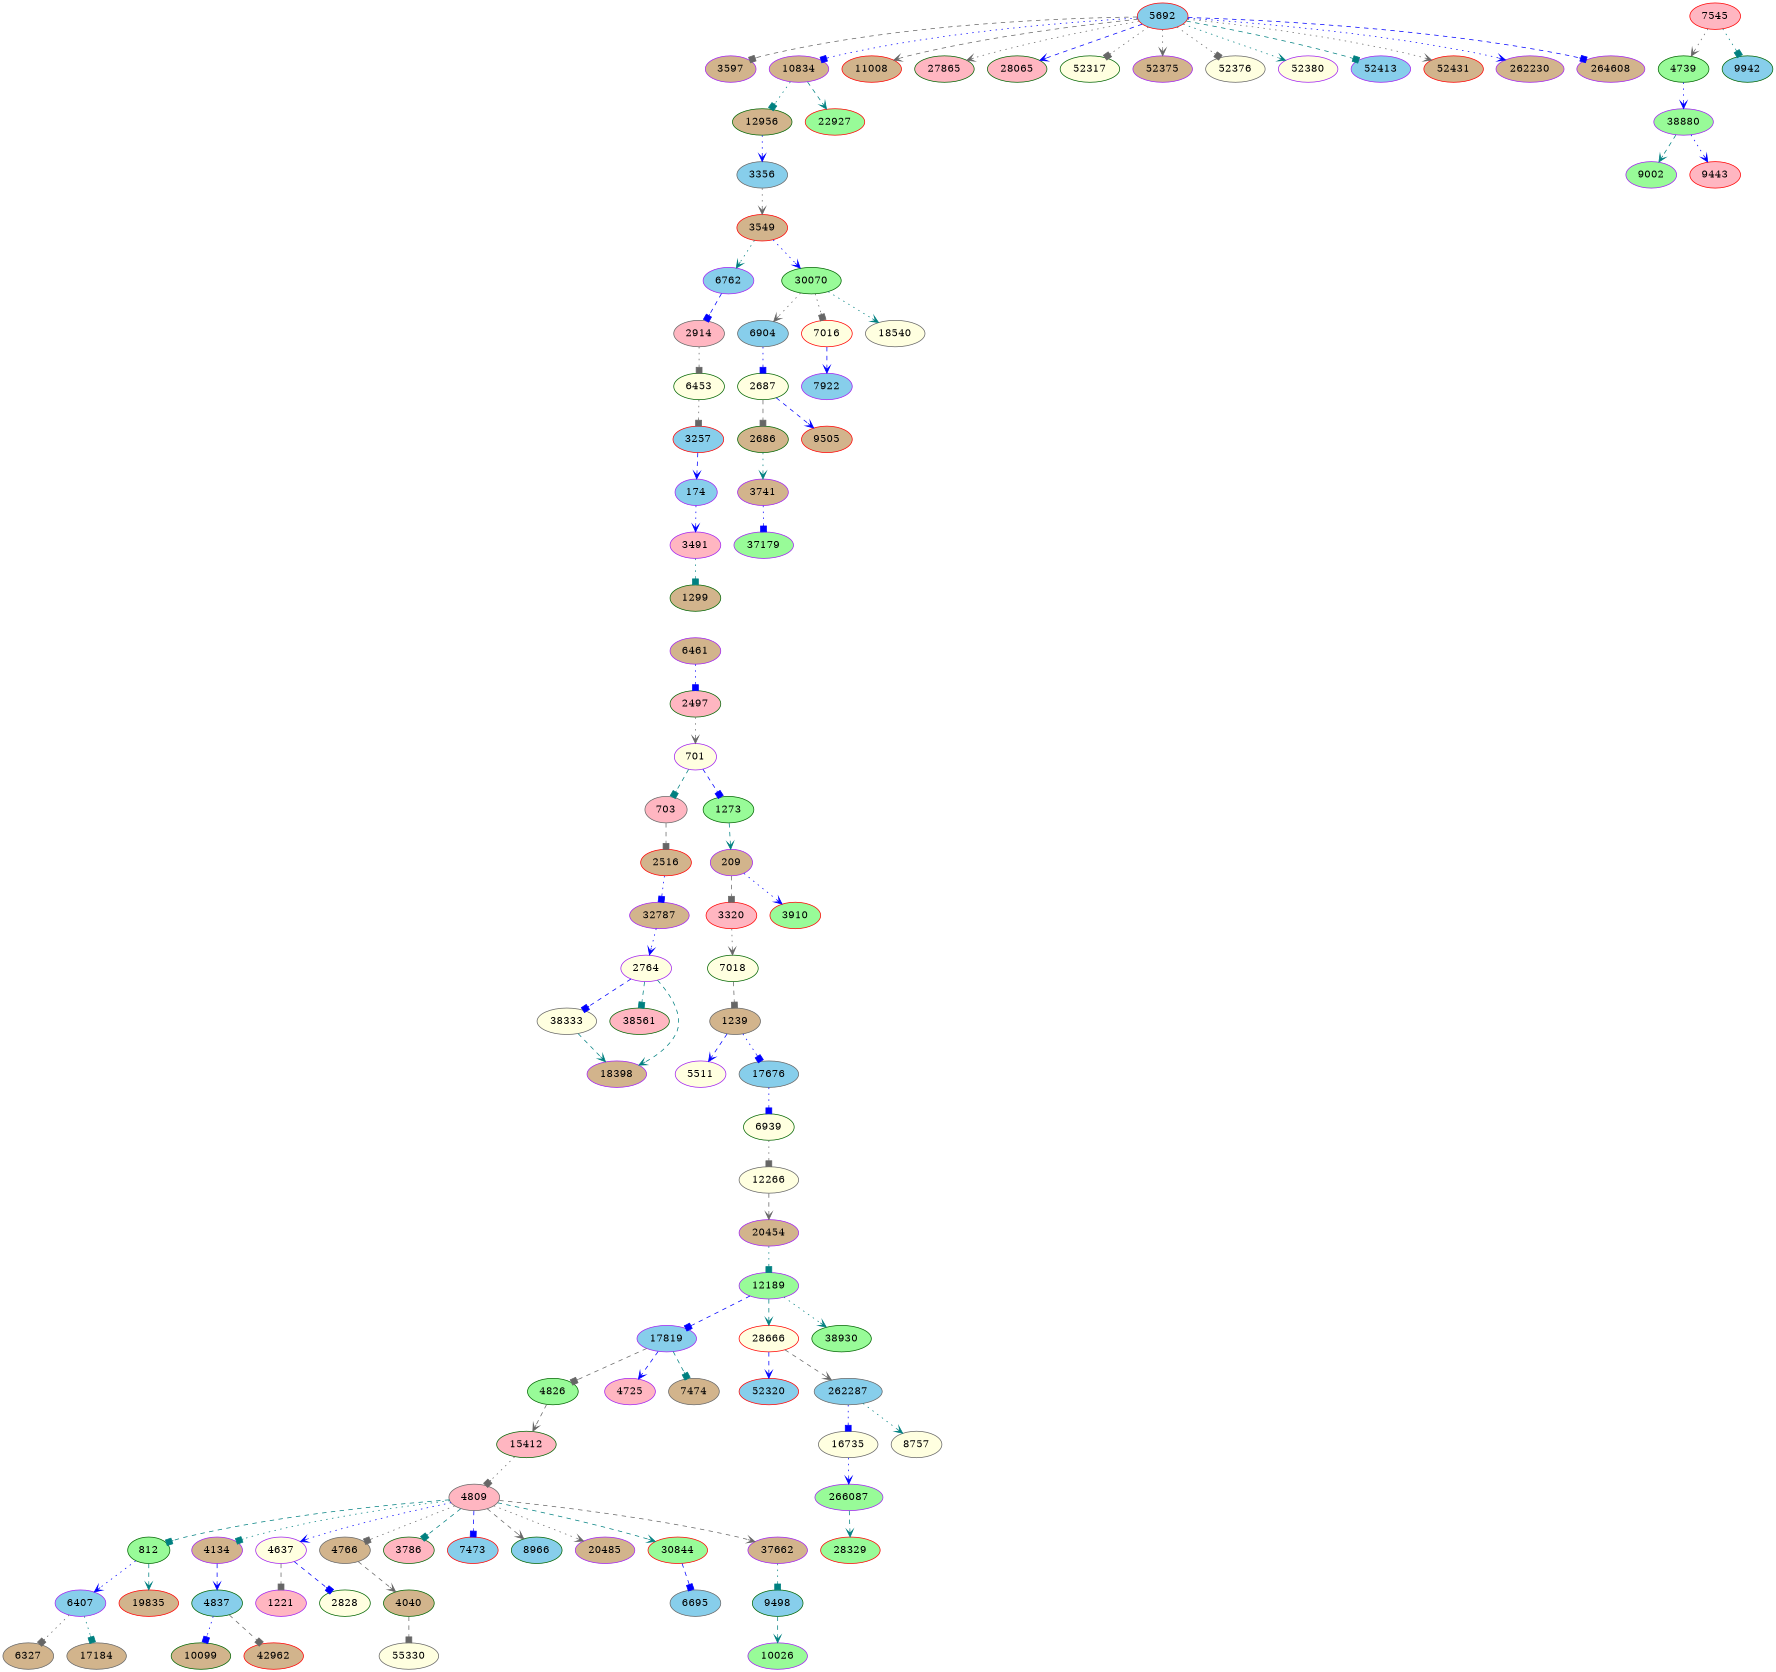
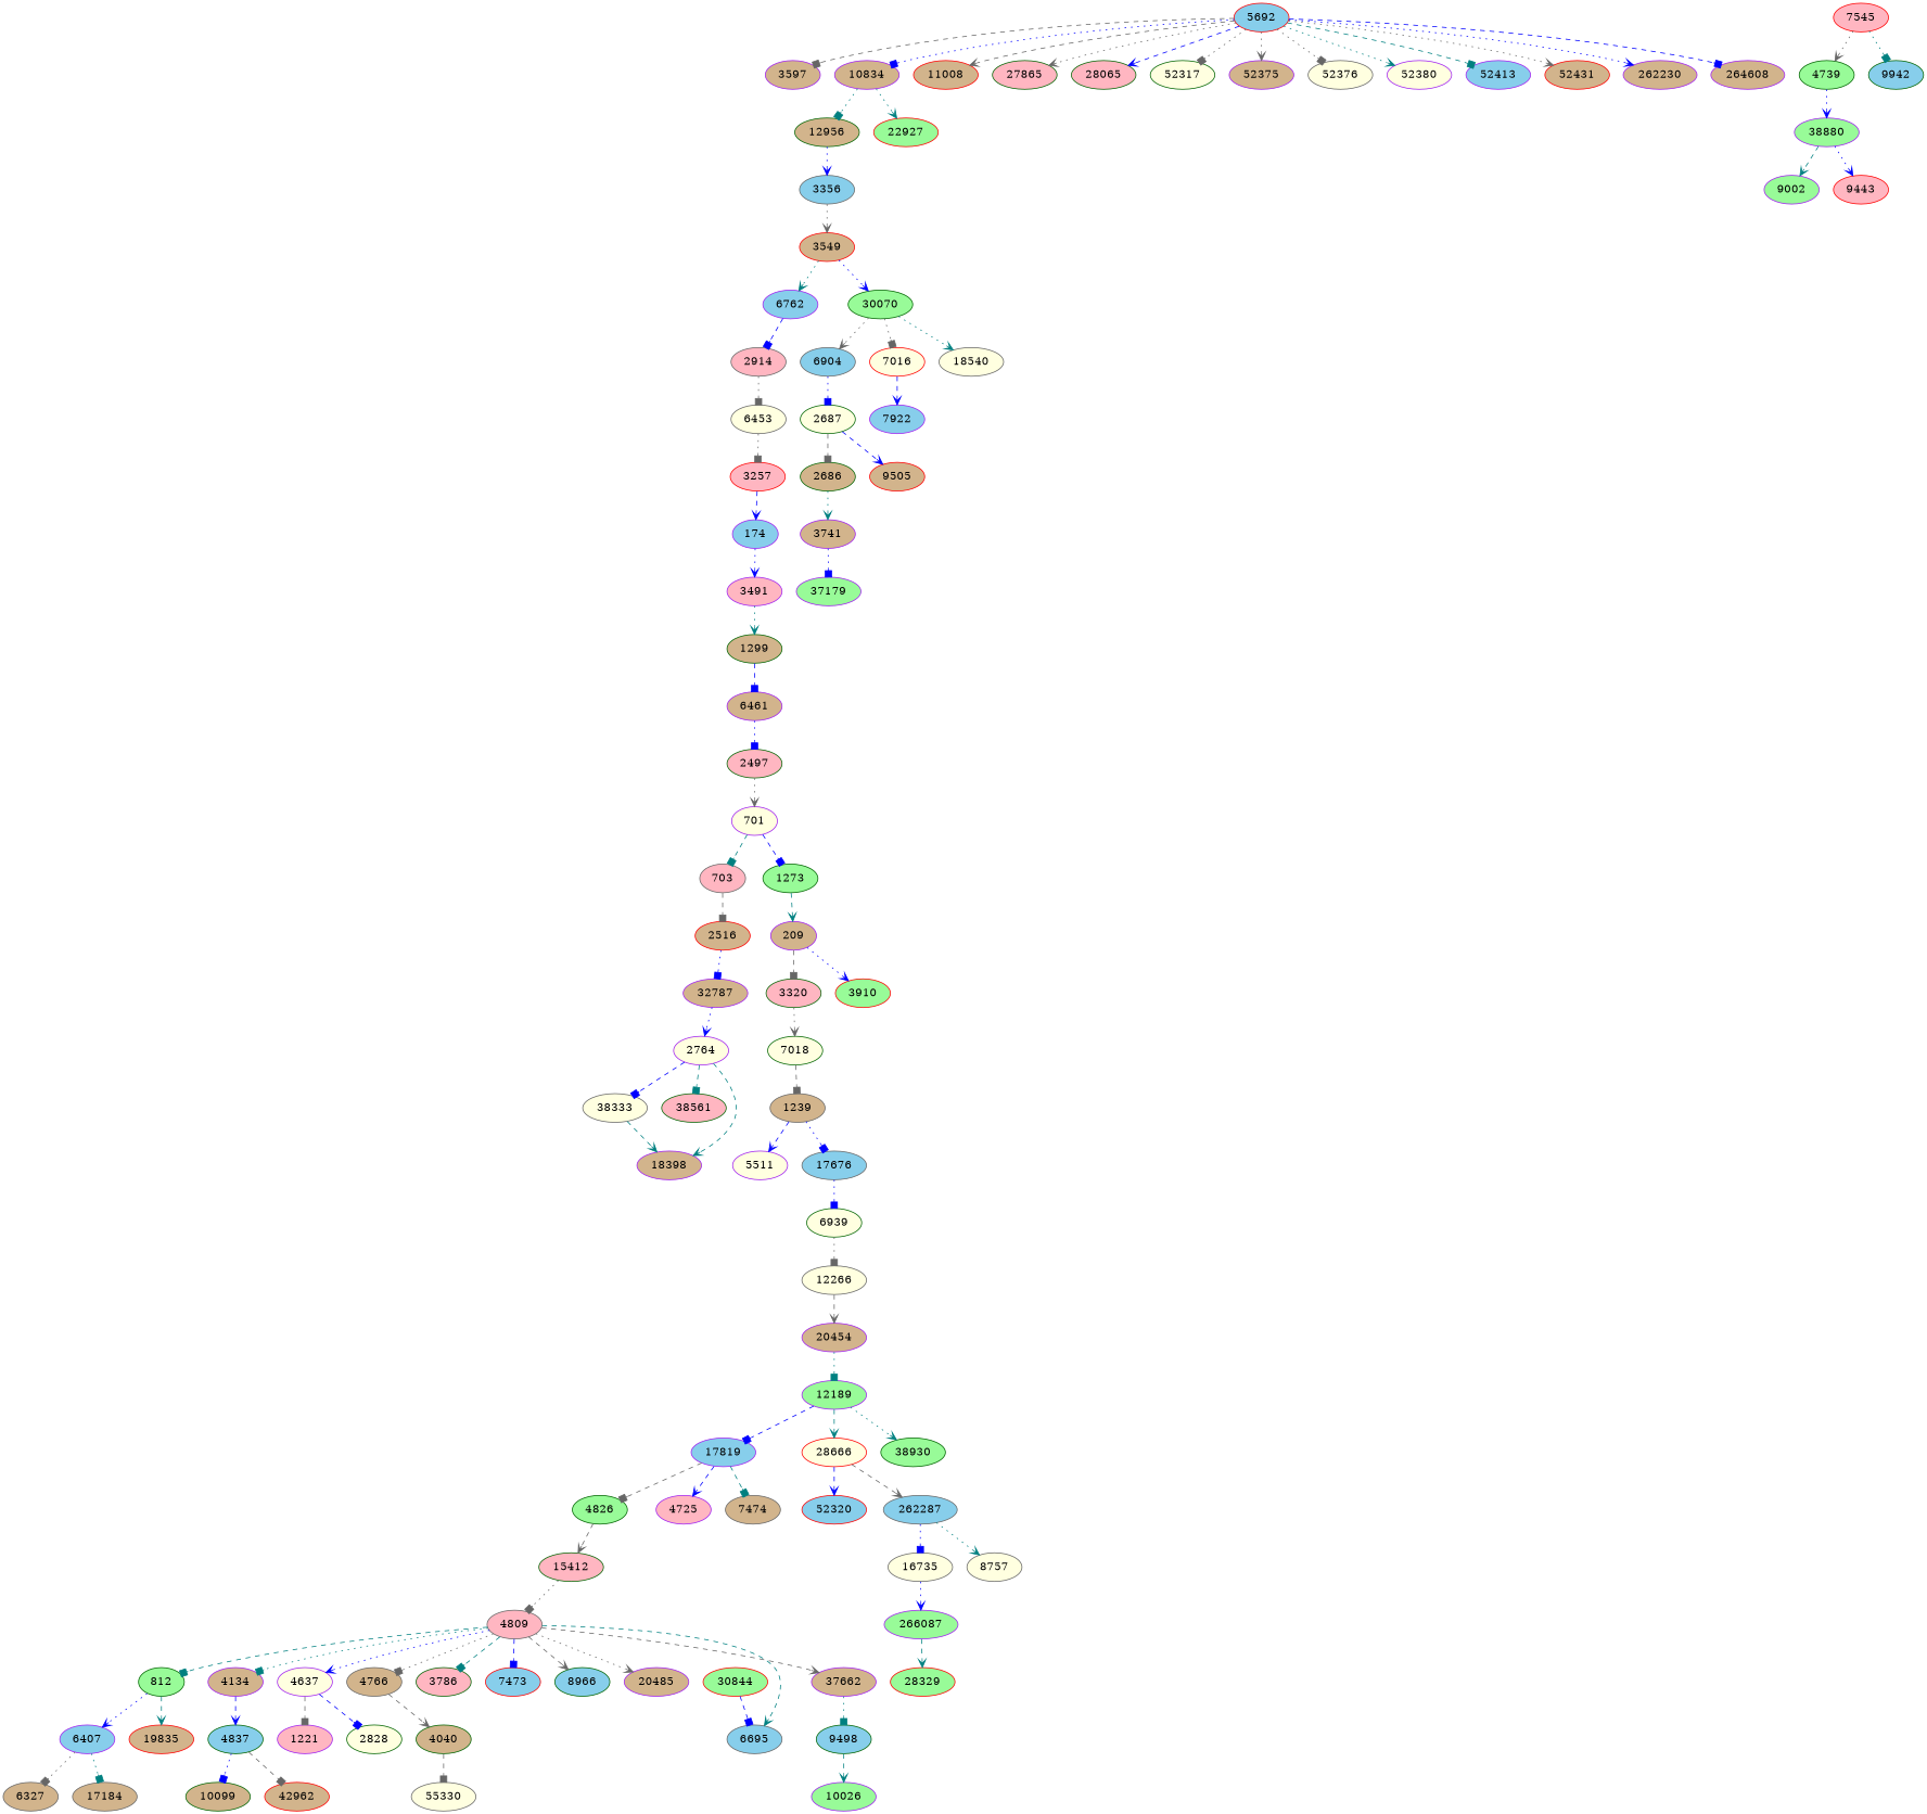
  digraph {
    node [color=purple fillcolor=tan style=filled]
    edge [arrowhead=vee color=blue style=dotted]
    174 [fillcolor=skyblue]
    3491 [fillcolor=lightpink]
    1299 [color=darkgreen]
-   3320 [color=red fillcolor=lightpink]
+   3320 [color=darkgreen fillcolor=lightpink]
    209
    3910 [color=red fillcolor=palegreen]
    7018 [color=darkgreen fillcolor=lightyellow]
    701 [fillcolor=lightyellow]
    703 [color=gray40 fillcolor=lightpink]
    1273 [color=darkgreen fillcolor=palegreen]
    2516 [color=red]
    32787
    812 [color=darkgreen fillcolor=palegreen]
    6407 [fillcolor=skyblue]
    19835 [color=red]
    6327 [color=gray40]
    17184 [color=gray40]
    1239 [color=gray40]
    5511 [fillcolor=lightyellow]
    17676 [color=gray40 fillcolor=skyblue]
    6939 [color=darkgreen fillcolor=lightyellow]
    6461
    2497 [color=darkgreen fillcolor=lightpink]
    2764 [fillcolor=lightyellow]
    2686 [color=darkgreen]
    3741
    37179 [fillcolor=palegreen]
    2687 [color=darkgreen fillcolor=lightyellow]
    9505 [color=red]
    38333 [color=gray40 fillcolor=lightyellow]
    38561 [color=darkgreen fillcolor=lightpink]
    18398
    7545 [color=red fillcolor=lightpink]
    4739 [color=darkgreen fillcolor=palegreen]
    9942 [color=darkgreen fillcolor=skyblue]
    2914 [color=gray40 fillcolor=lightpink]
-   6453 [color=darkgreen fillcolor=lightyellow]
-   3257 [color=red fillcolor=skyblue]
+   6453 [color=gray40 fillcolor=lightyellow]
+   3257 [color=red fillcolor=lightpink]
    3356 [color=gray40 fillcolor=skyblue]
    3549 [color=red]
    6762 [fillcolor=skyblue]
    30070 [color=darkgreen fillcolor=palegreen]
    6904 [color=gray40 fillcolor=skyblue]
    7016 [color=red fillcolor=lightyellow]
    18540 [color=gray40 fillcolor=lightyellow]
    4040 [color=darkgreen]
    55330 [color=gray40 fillcolor=lightyellow]
    4837 [color=darkgreen fillcolor=skyblue]
    4134
    10099 [color=darkgreen]
    42962 [color=red]
    4637 [fillcolor=lightyellow]
    1221 [fillcolor=lightpink]
    2828 [color=darkgreen fillcolor=lightyellow]
    38880 [fillcolor=palegreen]
    9002 [fillcolor=palegreen]
    9443 [color=red fillcolor=lightpink]
    4766 [color=gray40]
    4809 [color=gray40 fillcolor=lightpink]
    3786 [color=darkgreen fillcolor=lightpink]
    7473 [color=red fillcolor=skyblue]
    8966 [color=darkgreen fillcolor=skyblue]
    20485
    30844 [color=red fillcolor=palegreen]
    37662
    6695 [color=gray40 fillcolor=skyblue]
    9498 [color=darkgreen fillcolor=skyblue]
    4826 [color=darkgreen fillcolor=palegreen]
    15412 [color=darkgreen fillcolor=lightpink]
    5692 [color=red fillcolor=skyblue]
    3597
    10834
    11008 [color=red]
    27865 [color=darkgreen fillcolor=lightpink]
    28065 [color=darkgreen fillcolor=lightpink]
    52317 [color=darkgreen fillcolor=lightyellow]
    52375
    52376 [color=gray40 fillcolor=lightyellow]
    52380 [fillcolor=lightyellow]
    52413 [fillcolor=skyblue]
    52431 [color=red]
    262230
    264608
    12956 [color=darkgreen]
    22927 [color=red fillcolor=palegreen]
    12266 [color=gray40 fillcolor=lightyellow]
    20454
    7922 [fillcolor=skyblue]
    10026 [fillcolor=palegreen]
    12189 [fillcolor=palegreen]
    17819 [fillcolor=skyblue]
    28666 [color=red fillcolor=lightyellow]
    38930 [color=darkgreen fillcolor=palegreen]
    4725 [fillcolor=lightpink]
    7474 [color=gray40]
    52320 [color=red fillcolor=skyblue]
    262287 [color=gray40 fillcolor=skyblue]
    16735 [color=gray40 fillcolor=lightyellow]
    266087 [fillcolor=palegreen]
    28329 [color=red fillcolor=palegreen]
    8757 [color=gray40 fillcolor=lightyellow]
    174 -> 3491
-   3491 -> 1299 [arrowhead=box color=teal]
+   3491 -> 1299 [color=teal]
+   1299 -> 6461 [arrowhead=box style=dashed]
    3320 -> 7018 [color=gray40]
    209 -> 3320 [arrowhead=box color=gray40 style=dashed]
    209 -> 3910
    7018 -> 1239 [arrowhead=box color=gray40 style=dashed]
    701 -> 703 [arrowhead=box color=teal style=dashed]
    701 -> 1273 [arrowhead=box style=dashed]
    703 -> 2516 [arrowhead=box color=gray40 style=dashed]
    1273 -> 209 [color=teal style=dashed]
    2516 -> 32787 [arrowhead=box]
    32787 -> 2764
    812 -> 6407
    812 -> 19835 [color=teal style=dashed]
    6407 -> 6327 [arrowhead=box color=gray40]
    6407 -> 17184 [arrowhead=box color=teal]
    1239 -> 5511 [style=dashed]
    1239 -> 17676 [arrowhead=box]
    17676 -> 6939 [arrowhead=box]
    6939 -> 12266 [arrowhead=box color=gray40]
    6461 -> 2497 [arrowhead=box]
    2497 -> 701 [color=gray40]
    2764 -> 38333 [arrowhead=box style=dashed]
    2764 -> 38561 [arrowhead=box color=teal style=dashed]
    2764 -> 18398 [color=teal style=dashed]
    2686 -> 3741 [color=teal]
    3741 -> 37179 [arrowhead=box]
    2687 -> 2686 [arrowhead=box color=gray40 style=dashed]
    2687 -> 9505 [style=dashed]
    38333 -> 18398 [color=teal style=dashed]
    7545 -> 4739 [color=gray40]
    7545 -> 9942 [arrowhead=box color=teal]
    4739 -> 38880
    2914 -> 6453 [arrowhead=box color=gray40]
    6453 -> 3257 [arrowhead=box color=gray40]
    3257 -> 174 [style=dashed]
    3356 -> 3549 [color=gray40]
    3549 -> 6762 [color=teal]
    3549 -> 30070
    6762 -> 2914 [arrowhead=box style=dashed]
    30070 -> 6904 [color=gray40]
    30070 -> 7016 [arrowhead=box color=gray40]
    30070 -> 18540 [color=teal]
    6904 -> 2687 [arrowhead=box]
    7016 -> 7922 [style=dashed]
    4040 -> 55330 [arrowhead=box color=gray40 style=dashed]
    4837 -> 10099 [arrowhead=box]
    4837 -> 42962 [arrowhead=box color=gray40 style=dashed]
    4134 -> 4837 [style=dashed]
    4637 -> 1221 [arrowhead=box color=gray40 style=dashed]
    4637 -> 2828 [arrowhead=box style=dashed]
    38880 -> 9002 [color=teal style=dashed]
    38880 -> 9443
    4766 -> 4040 [color=gray40 style=dashed]
    4809 -> 812 [arrowhead=box color=teal style=dashed]
    4809 -> 4134 [arrowhead=box color=teal]
    4809 -> 4637
    4809 -> 4766 [arrowhead=box color=gray40]
    4809 -> 3786 [arrowhead=box color=teal style=dashed]
    4809 -> 7473 [arrowhead=box style=dashed]
    4809 -> 8966 [color=gray40 style=dashed]
    4809 -> 20485 [color=gray40]
-   4809 -> 30844 [color=teal style=dashed]
+   4809 -> 6695 [color=teal style=dashed]
    4809 -> 37662 [color=gray40 style=dashed]
    30844 -> 6695 [arrowhead=box style=dashed]
    37662 -> 9498 [arrowhead=box color=teal]
    9498 -> 10026 [color=teal style=dashed]
    4826 -> 15412 [color=gray40 style=dashed]
    15412 -> 4809 [arrowhead=box color=gray40]
    5692 -> 3597 [arrowhead=box color=gray40 style=dashed]
    5692 -> 10834 [arrowhead=box]
    5692 -> 11008 [color=gray40 style=dashed]
    5692 -> 27865 [color=gray40]
    5692 -> 28065 [style=dashed]
    5692 -> 52317 [arrowhead=box color=gray40]
    5692 -> 52375 [color=gray40]
    5692 -> 52376 [arrowhead=box color=gray40]
    5692 -> 52380 [color=teal]
    5692 -> 52413 [arrowhead=box color=teal style=dashed]
    5692 -> 52431 [color=gray40]
    5692 -> 262230
    5692 -> 264608 [arrowhead=box style=dashed]
    10834 -> 12956 [arrowhead=box color=teal]
-   10834 -> 22927 [color=teal style=dashed]
+   10834 -> 22927 [color=teal]
    12956 -> 3356
    12266 -> 20454 [color=gray40 style=dashed]
    20454 -> 12189 [arrowhead=box color=teal]
    12189 -> 17819 [arrowhead=box style=dashed]
    12189 -> 28666 [color=teal style=dashed]
    12189 -> 38930 [color=teal]
    17819 -> 4826 [arrowhead=box color=gray40 style=dashed]
    17819 -> 4725 [style=dashed]
    17819 -> 7474 [arrowhead=box color=teal style=dashed]
    28666 -> 52320 [style=dashed]
    28666 -> 262287 [color=gray40 style=dashed]
    262287 -> 16735 [arrowhead=box]
    262287 -> 8757 [color=teal]
    16735 -> 266087
    266087 -> 28329 [color=teal style=dashed]
  }
